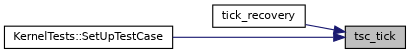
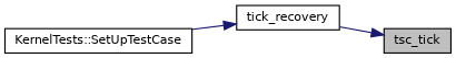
  digraph {
    rankdir=RL
    node [color=black fillcolor=white fontname=Helvetica fontsize=10 shape=record style=filled]
    edge [color=midnightblue dir=back fontname=Helvetica fontsize=10 labelfontname=Helvetica labelfontsize=10 style=solid]
    n1 [fillcolor=grey75 fontcolor=black height=0.2 label=tsc_tick width=0.4]
    n2 [height=0.2 label=tick_recovery width=0.4]
    n3 [height=0.2 label="KernelTests::SetUpTestCase" width=0.4]
    n1 -> n2
-   n1 -> n3
+   n2 -> n3
  }
